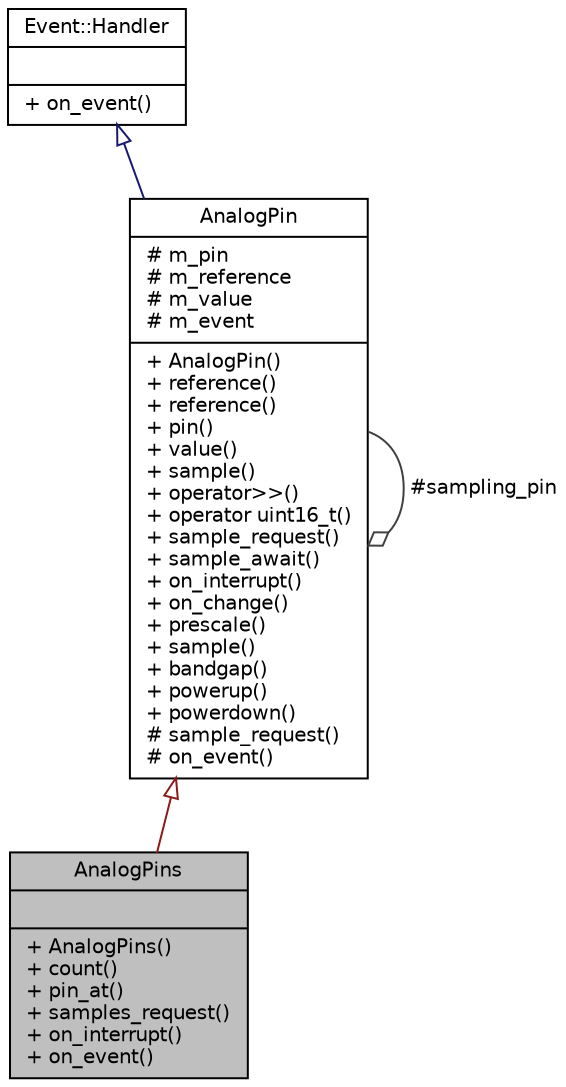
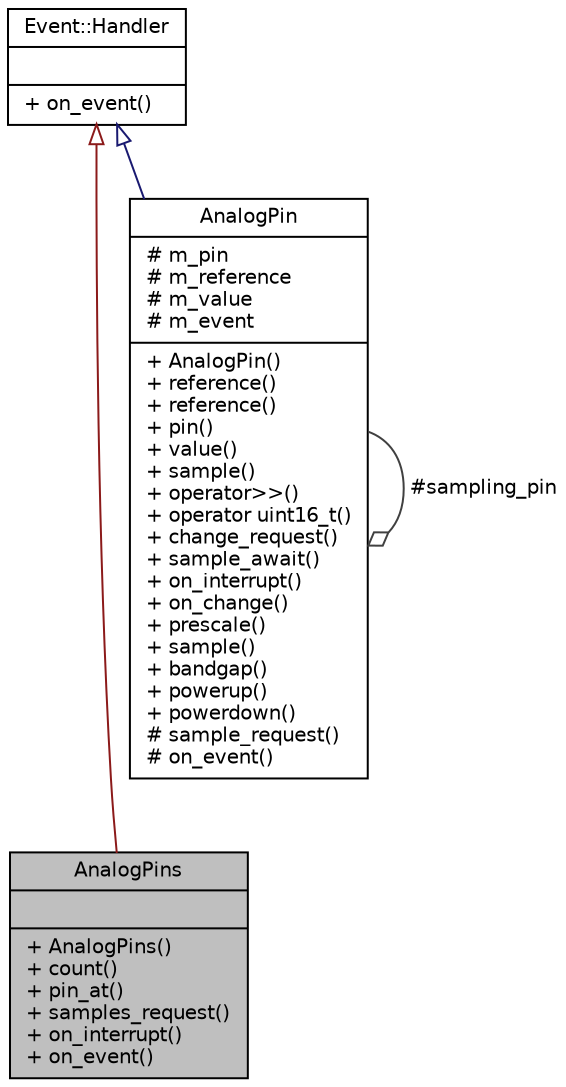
  digraph {
    node [color=black fillcolor=white fontname=Helvetica fontsize=10 shape=record style=filled]
    edge [arrowtail=onormal dir=back fontname=Helvetica fontsize=10 labelfontname=Helvetica labelfontsize=10 style=solid]
    n1 [fillcolor=grey75 fontcolor=black height=0.2 label="{AnalogPins\n||+ AnalogPins()\l+ count()\l+ pin_at()\l+ samples_request()\l+ on_interrupt()\l+ on_event()\l}" width=0.4]
-   n2 [height=0.2 label="{AnalogPin\n|# m_pin\l# m_reference\l# m_value\l# m_event\l|+ AnalogPin()\l+ reference()\l+ reference()\l+ pin()\l+ value()\l+ sample()\l+ operator\>\>()\l+ operator uint16_t()\l+ sample_request()\l+ sample_await()\l+ on_interrupt()\l+ on_change()\l+ prescale()\l+ sample()\l+ bandgap()\l+ powerup()\l+ powerdown()\l# sample_request()\l# on_event()\l}" width=0.4]
+   n2 [height=0.2 label="{AnalogPin\n|# m_pin\l# m_reference\l# m_value\l# m_event\l|+ AnalogPin()\l+ reference()\l+ reference()\l+ pin()\l+ value()\l+ sample()\l+ operator\>\>()\l+ operator uint16_t()\l+ change_request()\l+ sample_await()\l+ on_interrupt()\l+ on_change()\l+ prescale()\l+ sample()\l+ bandgap()\l+ powerup()\l+ powerdown()\l# sample_request()\l# on_event()\l}" width=0.4]
    n3 [height=0.2 label="{Event::Handler\n||+ on_event()\l}" width=0.4]
-   n2 -> n1 [color=firebrick4]
+   n3 -> n1 [color=firebrick4]
    n2 -> n2 [arrowhead=odiamond color=grey25 label=" #sampling_pin" arrowtail="" dir=""]
    n3 -> n2 [color=midnightblue]
  }
